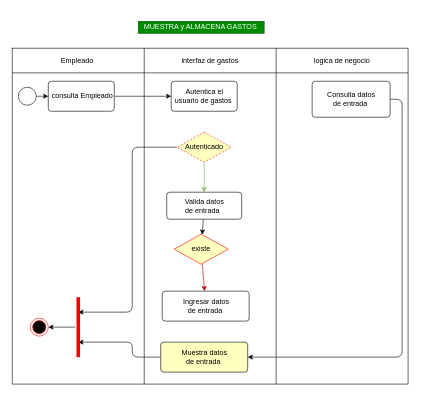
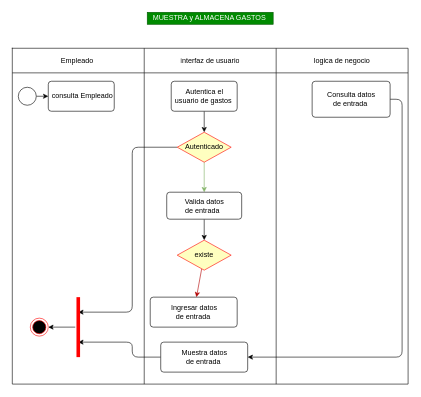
  <mxCell id="0" />
  <mxCell id="1" parent="0" />
  <mxCell id="2" value="" style="shape=table;startSize=0;container=1;collapsible=0;childLayout=tableLayout;" vertex="1" parent="1"><mxGeometry x="20" y="80" width="660" height="560" as="geometry" /></mxCell>
  <mxCell id="3" value="" style="shape=partialRectangle;collapsible=0;dropTarget=0;pointerEvents=0;fillColor=none;top=0;left=0;bottom=0;right=0;points=[[0,0.5],[1,0.5]];portConstraint=eastwest;" vertex="1" parent="2"><mxGeometry width="660" height="41" as="geometry" /></mxCell>
  <mxCell id="4" value="Empleado&amp;nbsp;" style="shape=partialRectangle;html=1;whiteSpace=wrap;connectable=0;overflow=hidden;fillColor=none;top=0;left=0;bottom=0;right=0;pointerEvents=1;" vertex="1" parent="3"><mxGeometry width="220" height="41" as="geometry"><mxRectangle width="220" height="41" as="alternateBounds" /></mxGeometry></mxCell>
- <mxCell id="5" value="interfaz de gastos" style="shape=partialRectangle;html=1;whiteSpace=wrap;connectable=0;overflow=hidden;fillColor=none;top=0;left=0;bottom=0;right=0;pointerEvents=1;" vertex="1" parent="3"><mxGeometry x="220" width="220" height="41" as="geometry"><mxRectangle width="220" height="41" as="alternateBounds" /></mxGeometry></mxCell>
+ <mxCell id="5" value="interfaz de usuario" style="shape=partialRectangle;html=1;whiteSpace=wrap;connectable=0;overflow=hidden;fillColor=none;top=0;left=0;bottom=0;right=0;pointerEvents=1;" vertex="1" parent="3"><mxGeometry x="220" width="220" height="41" as="geometry"><mxRectangle width="220" height="41" as="alternateBounds" /></mxGeometry></mxCell>
  <mxCell id="6" value="logica de negocio" style="shape=partialRectangle;html=1;whiteSpace=wrap;connectable=0;overflow=hidden;fillColor=none;top=0;left=0;bottom=0;right=0;pointerEvents=1;" vertex="1" parent="3"><mxGeometry x="440" width="220" height="41" as="geometry"><mxRectangle width="220" height="41" as="alternateBounds" /></mxGeometry></mxCell>
  <mxCell id="7" value="" style="shape=partialRectangle;collapsible=0;dropTarget=0;pointerEvents=0;fillColor=none;top=0;left=0;bottom=0;right=0;points=[[0,0.5],[1,0.5]];portConstraint=eastwest;" vertex="1" parent="2"><mxGeometry y="41" width="660" height="519" as="geometry" /></mxCell>
  <mxCell id="8" value="" style="shape=partialRectangle;html=1;whiteSpace=wrap;connectable=0;overflow=hidden;fillColor=none;top=0;left=0;bottom=0;right=0;pointerEvents=1;" vertex="1" parent="7"><mxGeometry width="220" height="519" as="geometry"><mxRectangle width="220" height="519" as="alternateBounds" /></mxGeometry></mxCell>
  <mxCell id="9" value="" style="shape=partialRectangle;html=1;whiteSpace=wrap;connectable=0;overflow=hidden;fillColor=none;top=0;left=0;bottom=0;right=0;pointerEvents=1;" vertex="1" parent="7"><mxGeometry x="220" width="220" height="519" as="geometry"><mxRectangle width="220" height="519" as="alternateBounds" /></mxGeometry></mxCell>
  <mxCell id="10" value="" style="shape=partialRectangle;html=1;whiteSpace=wrap;connectable=0;overflow=hidden;fillColor=none;top=0;left=0;bottom=0;right=0;pointerEvents=1;" vertex="1" parent="7"><mxGeometry x="440" width="220" height="519" as="geometry"><mxRectangle width="220" height="519" as="alternateBounds" /></mxGeometry></mxCell>
- <mxCell id="11" value="MUESTRA y ALMACENA GASTOS&amp;nbsp;" style="text;html=1;resizable=0;autosize=1;align=center;verticalAlign=middle;points=[];rounded=0;fillColor=#008a00;fontColor=#ffffff;strokeColor=#005700;" vertex="1" parent="1"><mxGeometry x="230" y="35" width="210" height="20" as="geometry" /></mxCell>
+ <mxCell id="11" value="MUESTRA y ALMACENA GASTOS&amp;nbsp;" style="text;html=1;resizable=0;autosize=1;align=center;verticalAlign=middle;points=[];rounded=0;fillColor=#008a00;fontColor=#ffffff;strokeColor=#005700;" vertex="1" parent="1"><mxGeometry x="245" y="20" width="210" height="20" as="geometry" /></mxCell>
  <mxCell id="12" style="edgeStyle=none;html=1;entryX=0;entryY=0.5;entryDx=0;entryDy=0;" edge="1" parent="1" source="13"><mxGeometry relative="1" as="geometry"><mxPoint x="80" y="160" as="targetPoint" /></mxGeometry></mxCell>
  <mxCell id="13" value="" style="ellipse;html=1;fillColor=#FFFFFF;" vertex="1" parent="1"><mxGeometry x="30" y="145" width="30" height="30" as="geometry" /></mxCell>
  <mxCell id="14" value="" style="ellipse;html=1;shape=endState;fillColor=#000000;strokeColor=#ff0000;" vertex="1" parent="1"><mxGeometry x="50" y="530" width="30" height="30" as="geometry" /></mxCell>
- <mxCell id="15" value="" style="edgeStyle=none;html=1;" edge="1" parent="1" source="16" target="18"><mxGeometry relative="1" as="geometry" /></mxCell>
  <mxCell id="16" value="&lt;span style=&quot;color: rgb(0 , 0 , 0)&quot;&gt;&amp;nbsp;consulta Empleado&lt;/span&gt;" style="html=1;align=center;verticalAlign=middle;rounded=1;absoluteArcSize=1;arcSize=10;dashed=0;fillColor=#FFFFFF;" vertex="1" parent="1"><mxGeometry x="80" y="135" width="110" height="50" as="geometry" /></mxCell>
+ <mxCell id="17" style="edgeStyle=none;html=1;entryX=0.5;entryY=0;entryDx=0;entryDy=0;" edge="1" parent="1" source="18" target="21"><mxGeometry relative="1" as="geometry" /></mxCell>
  <mxCell id="18" value="&lt;span style=&quot;color: rgb(0 , 0 , 0)&quot;&gt;Autentica el &lt;br&gt;usuario de gastos&amp;nbsp;&lt;/span&gt;" style="html=1;align=center;verticalAlign=middle;rounded=1;absoluteArcSize=1;arcSize=10;dashed=0;fillColor=#FFFFFF;" vertex="1" parent="1"><mxGeometry x="285" y="135" width="110" height="50" as="geometry" /></mxCell>
  <mxCell id="19" style="edgeStyle=none;html=1;entryX=0.5;entryY=0;entryDx=0;entryDy=0;fontColor=#00CC00;fillColor=#d5e8d4;strokeColor=#82b366;gradientColor=#97d077;exitX=0.5;exitY=1;exitDx=0;exitDy=0;" edge="1" parent="1" source="21" target="25"><mxGeometry relative="1" as="geometry"><mxPoint x="520" y="160" as="targetPoint" /><Array as="points" /></mxGeometry></mxCell>
  <mxCell id="20" style="edgeStyle=none;html=1;entryX=0.75;entryY=0.5;entryDx=0;entryDy=0;entryPerimeter=0;fontColor=#FFFFFF;" edge="1" parent="1" source="21" target="36"><mxGeometry relative="1" as="geometry"><Array as="points"><mxPoint x="220" y="245" /><mxPoint x="220" y="520" /></Array></mxGeometry></mxCell>
- <mxCell id="21" value="&lt;span style=&quot;color: rgb(0 , 0 , 0)&quot;&gt;Autenticado&lt;/span&gt;" style="rhombus;whiteSpace=wrap;html=1;fillColor=#ffffc0;strokeColor=#ff0000;dashed=1;" vertex="1" parent="1"><mxGeometry x="295" y="220" width="90" height="50" as="geometry" /></mxCell>
+ <mxCell id="21" value="&lt;span style=&quot;color: rgb(0 , 0 , 0)&quot;&gt;Autenticado&lt;/span&gt;" style="rhombus;whiteSpace=wrap;html=1;fillColor=#ffffc0;strokeColor=#ff0000;" vertex="1" parent="1"><mxGeometry x="295" y="220" width="90" height="50" as="geometry" /></mxCell>
  <mxCell id="22" value="&lt;font color=&quot;#ffffff&quot;&gt;NO&lt;/font&gt;" style="text;html=1;resizable=0;autosize=1;align=center;verticalAlign=middle;points=[];fillColor=none;strokeColor=none;rounded=0;fontColor=#00CC00;" vertex="1" parent="1"><mxGeometry x="265" y="250" width="30" height="20" as="geometry" /></mxCell>
  <mxCell id="23" value="&lt;font color=&quot;#ffffff&quot;&gt;SI&lt;/font&gt;" style="text;html=1;resizable=0;autosize=1;align=center;verticalAlign=middle;points=[];fillColor=none;strokeColor=none;rounded=0;fontColor=#00CC00;" vertex="1" parent="1"><mxGeometry x="340" y="280" width="30" height="20" as="geometry" /></mxCell>
  <mxCell id="24" style="edgeStyle=none;html=1;fontColor=#FFFFFF;" edge="1" parent="1" source="25" target="29"><mxGeometry relative="1" as="geometry" /></mxCell>
  <mxCell id="25" value="&lt;font color=&quot;#000000&quot;&gt;Valida datos &lt;br&gt;de entrada&amp;nbsp;&amp;nbsp;&lt;/font&gt;" style="html=1;align=center;verticalAlign=middle;rounded=1;absoluteArcSize=1;arcSize=10;dashed=0;fillColor=#FFFFFF;" vertex="1" parent="1"><mxGeometry x="277.5" y="320" width="125" height="45" as="geometry" /></mxCell>
  <mxCell id="26" style="edgeStyle=none;html=1;entryX=1;entryY=0.5;entryDx=0;entryDy=0;fontColor=#FFFFFF;exitX=1;exitY=0.5;exitDx=0;exitDy=0;" edge="1" parent="1" source="27" target="34"><mxGeometry relative="1" as="geometry"><Array as="points"><mxPoint x="670" y="165" /><mxPoint x="670" y="595" /></Array></mxGeometry></mxCell>
  <mxCell id="27" value="&lt;span style=&quot;color: rgb(0 , 0 , 0)&quot;&gt;Consulta datos &lt;br&gt;de entrada&amp;nbsp;&lt;/span&gt;" style="html=1;align=center;verticalAlign=middle;rounded=1;absoluteArcSize=1;arcSize=10;dashed=0;fillColor=#FFFFFF;" vertex="1" parent="1"><mxGeometry x="520" y="135" width="130" height="60" as="geometry" /></mxCell>
  <mxCell id="28" style="edgeStyle=none;html=1;fontColor=#FFFFFF;fillColor=#e51400;strokeColor=#B20000;" edge="1" parent="1" source="29" target="30"><mxGeometry relative="1" as="geometry" /></mxCell>
- <mxCell id="29" value="&lt;font color=&quot;#000000&quot;&gt;existe&lt;/font&gt;" style="rhombus;whiteSpace=wrap;html=1;fillColor=#ffffc0;strokeColor=#ff0000;" vertex="1" parent="1"><mxGeometry x="290" y="390" width="90" height="50" as="geometry" /></mxCell>
- <mxCell id="30" value="&lt;font color=&quot;#000000&quot;&gt;Ingresar datos &lt;br&gt;de entrada&amp;nbsp;&lt;/font&gt;" style="html=1;align=center;verticalAlign=middle;rounded=1;absoluteArcSize=1;arcSize=10;dashed=0;fillColor=#FFFFFF;" vertex="1" parent="1"><mxGeometry x="270" y="485" width="145" height="50" as="geometry" /></mxCell>
+ <mxCell id="29" value="&lt;font color=&quot;#000000&quot;&gt;existe&lt;/font&gt;" style="rhombus;whiteSpace=wrap;html=1;fillColor=#ffffc0;strokeColor=#ff0000;" vertex="1" parent="1"><mxGeometry x="295" y="400" width="90" height="50" as="geometry" /></mxCell>
+ <mxCell id="30" value="&lt;font color=&quot;#000000&quot;&gt;Ingresar datos &lt;br&gt;de entrada&amp;nbsp;&lt;/font&gt;" style="html=1;align=center;verticalAlign=middle;rounded=1;absoluteArcSize=1;arcSize=10;dashed=0;fillColor=#FFFFFF;" vertex="1" parent="1"><mxGeometry x="250" y="495" width="145" height="50" as="geometry" /></mxCell>
  <mxCell id="31" value="&lt;font color=&quot;#ffffff&quot;&gt;SI&lt;/font&gt;" style="text;html=1;resizable=0;autosize=1;align=center;verticalAlign=middle;points=[];fillColor=none;strokeColor=none;rounded=0;fontColor=#00CC00;" vertex="1" parent="1"><mxGeometry x="389" y="400" width="30" height="20" as="geometry" /></mxCell>
  <mxCell id="32" value="&lt;font color=&quot;#ffffff&quot;&gt;NO&lt;/font&gt;" style="text;html=1;resizable=0;autosize=1;align=center;verticalAlign=middle;points=[];fillColor=none;strokeColor=none;rounded=0;fontColor=#00CC00;" vertex="1" parent="1"><mxGeometry x="340" y="450" width="30" height="20" as="geometry" /></mxCell>
  <mxCell id="33" style="edgeStyle=none;html=1;entryX=0.25;entryY=0.5;entryDx=0;entryDy=0;entryPerimeter=0;fontColor=#FFFFFF;" edge="1" parent="1" source="34" target="36"><mxGeometry relative="1" as="geometry"><Array as="points"><mxPoint x="220" y="595" /><mxPoint x="220" y="570" /></Array></mxGeometry></mxCell>
- <mxCell id="34" value="&lt;font color=&quot;#000000&quot;&gt;Muestra datos &lt;br&gt;de entrada&amp;nbsp;&lt;/font&gt;" style="html=1;align=center;verticalAlign=middle;rounded=1;absoluteArcSize=1;arcSize=10;dashed=0;fillColor=#ffffc0;" vertex="1" parent="1"><mxGeometry x="267.5" y="570" width="145" height="50" as="geometry" /></mxCell>
+ <mxCell id="34" value="&lt;font color=&quot;#000000&quot;&gt;Muestra datos &lt;br&gt;de entrada&amp;nbsp;&lt;/font&gt;" style="html=1;align=center;verticalAlign=middle;rounded=1;absoluteArcSize=1;arcSize=10;dashed=0;fillColor=#FFFFFF;" vertex="1" parent="1"><mxGeometry x="267.5" y="570" width="145" height="50" as="geometry" /></mxCell>
  <mxCell id="35" style="edgeStyle=none;html=1;entryX=1;entryY=0.5;entryDx=0;entryDy=0;fontColor=#FFFFFF;" edge="1" parent="1" source="36" target="14"><mxGeometry relative="1" as="geometry" /></mxCell>
  <mxCell id="36" value="" style="shape=line;html=1;strokeWidth=6;strokeColor=#ff0000;rotation=-90;" vertex="1" parent="1"><mxGeometry x="80" y="540" width="100" height="10" as="geometry" /></mxCell>
